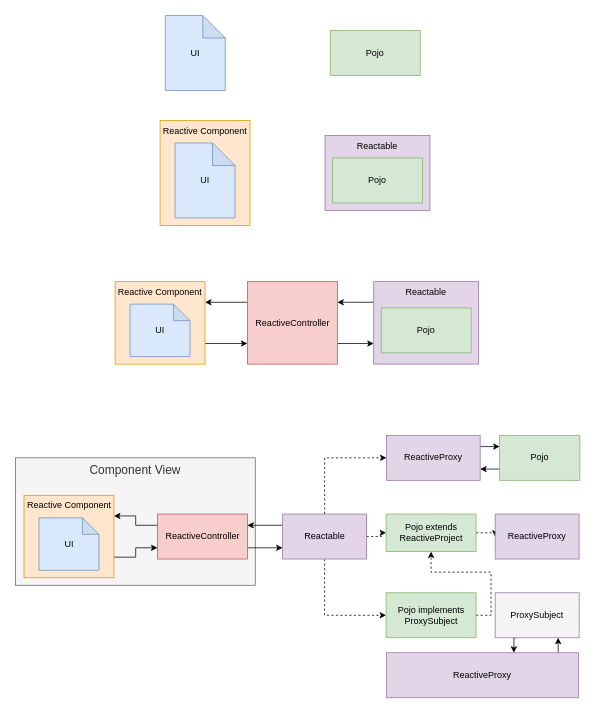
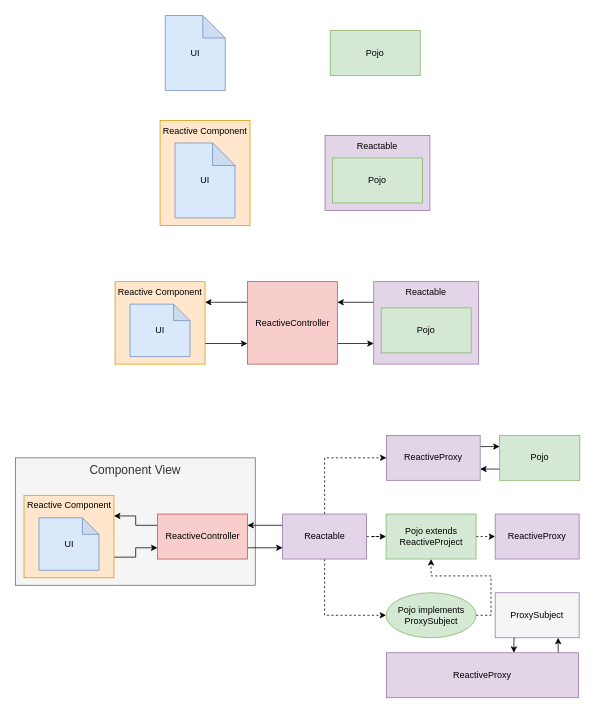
  <mxCell id="0" />
  <mxCell id="1" parent="0" />
  <mxCell id="2" value="Component View" style="rounded=0;whiteSpace=wrap;html=1;verticalAlign=top;fontSize=16;fontStyle=0;fillColor=#f5f5f5;strokeColor=#666666;fontColor=#333333;" vertex="1" parent="1"><mxGeometry x="20" y="610" width="320" height="170" as="geometry" /></mxCell>
  <mxCell id="3" value="Reactive Component" style="rounded=0;whiteSpace=wrap;html=1;verticalAlign=top;fillColor=#ffe6cc;strokeColor=#d79b00;" vertex="1" parent="1"><mxGeometry x="213" y="160" width="120" height="140" as="geometry" /></mxCell>
  <mxCell id="4" value="Pojo" style="rounded=0;whiteSpace=wrap;html=1;fillColor=#d5e8d4;strokeColor=#82b366;" vertex="1" parent="1"><mxGeometry x="440" y="40" width="120" height="60" as="geometry" /></mxCell>
  <mxCell id="5" value="UI" style="shape=note;whiteSpace=wrap;html=1;backgroundOutline=1;darkOpacity=0.05;fillColor=#dae8fc;strokeColor=#6c8ebf;" vertex="1" parent="1"><mxGeometry x="220" y="20" width="80" height="100" as="geometry" /></mxCell>
  <mxCell id="6" value="Reactable" style="rounded=0;whiteSpace=wrap;html=1;verticalAlign=top;fillColor=#e1d5e7;strokeColor=#9673a6;" vertex="1" parent="1"><mxGeometry x="433" y="180" width="140" height="100" as="geometry" /></mxCell>
  <mxCell id="7" value="Pojo" style="rounded=0;whiteSpace=wrap;html=1;fillColor=#d5e8d4;strokeColor=#82b366;" vertex="1" parent="1"><mxGeometry x="443" y="210" width="120" height="60" as="geometry" /></mxCell>
  <mxCell id="8" value="UI" style="shape=note;whiteSpace=wrap;html=1;backgroundOutline=1;darkOpacity=0.05;fillColor=#dae8fc;strokeColor=#6c8ebf;" vertex="1" parent="1"><mxGeometry x="233" y="190" width="80" height="100" as="geometry" /></mxCell>
  <mxCell id="9" style="edgeStyle=orthogonalEdgeStyle;rounded=0;orthogonalLoop=1;jettySize=auto;html=1;exitX=0;exitY=0.25;exitDx=0;exitDy=0;entryX=1;entryY=0.25;entryDx=0;entryDy=0;" edge="1" parent="1" source="10" target="14"><mxGeometry relative="1" as="geometry" /></mxCell>
  <mxCell id="10" value="Reactable" style="rounded=0;whiteSpace=wrap;html=1;verticalAlign=top;fillColor=#e1d5e7;strokeColor=#9673a6;" vertex="1" parent="1"><mxGeometry x="498" y="375" width="140" height="110" as="geometry" /></mxCell>
  <mxCell id="11" value="Pojo" style="rounded=0;whiteSpace=wrap;html=1;fillColor=#d5e8d4;strokeColor=#82b366;" vertex="1" parent="1"><mxGeometry x="508" y="410" width="120" height="60" as="geometry" /></mxCell>
  <mxCell id="12" style="edgeStyle=orthogonalEdgeStyle;rounded=0;orthogonalLoop=1;jettySize=auto;html=1;exitX=1;exitY=0.75;exitDx=0;exitDy=0;entryX=0;entryY=0.75;entryDx=0;entryDy=0;" edge="1" parent="1" source="14" target="10"><mxGeometry relative="1" as="geometry" /></mxCell>
  <mxCell id="13" style="edgeStyle=orthogonalEdgeStyle;rounded=0;orthogonalLoop=1;jettySize=auto;html=1;exitX=0;exitY=0.25;exitDx=0;exitDy=0;entryX=1;entryY=0.25;entryDx=0;entryDy=0;" edge="1" parent="1" source="14" target="16"><mxGeometry relative="1" as="geometry" /></mxCell>
  <mxCell id="14" value="ReactiveController" style="rounded=0;whiteSpace=wrap;html=1;fillColor=#f8cecc;strokeColor=#b85450;" vertex="1" parent="1"><mxGeometry x="329.5" y="375" width="120" height="110" as="geometry" /></mxCell>
  <mxCell id="15" style="edgeStyle=orthogonalEdgeStyle;rounded=0;orthogonalLoop=1;jettySize=auto;html=1;exitX=1;exitY=0.75;exitDx=0;exitDy=0;entryX=0;entryY=0.75;entryDx=0;entryDy=0;" edge="1" parent="1" source="16" target="14"><mxGeometry relative="1" as="geometry" /></mxCell>
  <mxCell id="16" value="Reactive Component" style="rounded=0;whiteSpace=wrap;html=1;verticalAlign=top;fillColor=#ffe6cc;strokeColor=#d79b00;" vertex="1" parent="1"><mxGeometry x="153" y="375" width="120" height="110" as="geometry" /></mxCell>
  <mxCell id="17" value="UI" style="shape=note;whiteSpace=wrap;html=1;backgroundOutline=1;darkOpacity=0.05;fillColor=#dae8fc;strokeColor=#6c8ebf;size=22;" vertex="1" parent="1"><mxGeometry x="173" y="405" width="80" height="70" as="geometry" /></mxCell>
  <mxCell id="18" style="edgeStyle=orthogonalEdgeStyle;rounded=0;orthogonalLoop=1;jettySize=auto;html=1;exitX=0;exitY=0.25;exitDx=0;exitDy=0;entryX=1;entryY=0.25;entryDx=0;entryDy=0;" edge="1" source="22" target="27" parent="1"><mxGeometry relative="1" as="geometry" /></mxCell>
  <mxCell id="19" style="edgeStyle=orthogonalEdgeStyle;rounded=0;orthogonalLoop=1;jettySize=auto;html=1;exitX=0.5;exitY=0;exitDx=0;exitDy=0;entryX=0;entryY=0.5;entryDx=0;entryDy=0;dashed=1;" edge="1" parent="1" source="22" target="32"><mxGeometry relative="1" as="geometry" /></mxCell>
  <mxCell id="20" style="edgeStyle=orthogonalEdgeStyle;rounded=0;orthogonalLoop=1;jettySize=auto;html=1;exitX=1;exitY=0.5;exitDx=0;exitDy=0;dashed=1;" edge="1" parent="1" source="22" target="34"><mxGeometry relative="1" as="geometry" /></mxCell>
  <mxCell id="21" style="edgeStyle=orthogonalEdgeStyle;rounded=0;orthogonalLoop=1;jettySize=auto;html=1;exitX=0.5;exitY=1;exitDx=0;exitDy=0;entryX=0;entryY=0.5;entryDx=0;entryDy=0;fontSize=16;dashed=1;" edge="1" parent="1" source="22" target="37"><mxGeometry relative="1" as="geometry" /></mxCell>
  <mxCell id="22" value="Reactable" style="rounded=0;whiteSpace=wrap;html=1;verticalAlign=middle;fillColor=#e1d5e7;strokeColor=#9673a6;" vertex="1" parent="1"><mxGeometry x="376.5" y="685" width="112" height="60" as="geometry" /></mxCell>
  <mxCell id="23" style="edgeStyle=orthogonalEdgeStyle;rounded=0;orthogonalLoop=1;jettySize=auto;html=1;exitX=0;exitY=0.75;exitDx=0;exitDy=0;entryX=1;entryY=0.75;entryDx=0;entryDy=0;" edge="1" parent="1" source="24" target="32"><mxGeometry relative="1" as="geometry" /></mxCell>
  <mxCell id="24" value="Pojo" style="rounded=0;whiteSpace=wrap;html=1;fillColor=#d5e8d4;strokeColor=#82b366;" vertex="1" parent="1"><mxGeometry x="666" y="580" width="107" height="60" as="geometry" /></mxCell>
  <mxCell id="25" style="edgeStyle=orthogonalEdgeStyle;rounded=0;orthogonalLoop=1;jettySize=auto;html=1;exitX=1;exitY=0.75;exitDx=0;exitDy=0;entryX=0;entryY=0.75;entryDx=0;entryDy=0;" edge="1" source="27" target="22" parent="1"><mxGeometry relative="1" as="geometry" /></mxCell>
  <mxCell id="26" style="edgeStyle=orthogonalEdgeStyle;rounded=0;orthogonalLoop=1;jettySize=auto;html=1;exitX=0;exitY=0.25;exitDx=0;exitDy=0;entryX=1;entryY=0.25;entryDx=0;entryDy=0;" edge="1" source="27" target="29" parent="1"><mxGeometry relative="1" as="geometry" /></mxCell>
  <mxCell id="27" value="ReactiveController" style="rounded=0;whiteSpace=wrap;html=1;fillColor=#f8cecc;strokeColor=#b85450;" vertex="1" parent="1"><mxGeometry x="209.5" y="685" width="120" height="60" as="geometry" /></mxCell>
  <mxCell id="28" style="edgeStyle=orthogonalEdgeStyle;rounded=0;orthogonalLoop=1;jettySize=auto;html=1;exitX=1;exitY=0.75;exitDx=0;exitDy=0;entryX=0;entryY=0.75;entryDx=0;entryDy=0;" edge="1" source="29" target="27" parent="1"><mxGeometry relative="1" as="geometry" /></mxCell>
  <mxCell id="29" value="Reactive Component" style="rounded=0;whiteSpace=wrap;html=1;verticalAlign=top;fillColor=#ffe6cc;strokeColor=#d79b00;" vertex="1" parent="1"><mxGeometry x="31.5" y="660" width="120" height="110" as="geometry" /></mxCell>
  <mxCell id="30" value="UI" style="shape=note;whiteSpace=wrap;html=1;backgroundOutline=1;darkOpacity=0.05;fillColor=#dae8fc;strokeColor=#6c8ebf;size=22;" vertex="1" parent="1"><mxGeometry x="51.5" y="690" width="80" height="70" as="geometry" /></mxCell>
  <mxCell id="31" style="edgeStyle=orthogonalEdgeStyle;rounded=0;orthogonalLoop=1;jettySize=auto;html=1;exitX=1;exitY=0.25;exitDx=0;exitDy=0;entryX=0;entryY=0.25;entryDx=0;entryDy=0;" edge="1" parent="1" source="32" target="24"><mxGeometry relative="1" as="geometry" /></mxCell>
  <mxCell id="32" value="ReactiveProxy" style="rounded=0;whiteSpace=wrap;html=1;verticalAlign=middle;fillColor=#e1d5e7;strokeColor=#9673a6;" vertex="1" parent="1"><mxGeometry x="515" y="580" width="125" height="60" as="geometry" /></mxCell>
  <mxCell id="33" style="edgeStyle=orthogonalEdgeStyle;rounded=0;orthogonalLoop=1;jettySize=auto;html=1;exitX=1;exitY=0.5;exitDx=0;exitDy=0;entryX=0;entryY=0.5;entryDx=0;entryDy=0;dashed=1;" edge="1" parent="1" source="34" target="35"><mxGeometry relative="1" as="geometry" /></mxCell>
- <mxCell id="34" value="Pojo extends ReactiveProject" style="rounded=0;whiteSpace=wrap;html=1;fillColor=#d5e8d4;strokeColor=#82b366;" vertex="1" parent="1"><mxGeometry x="514.5" y="685" width="120" height="50" as="geometry" /></mxCell>
+ <mxCell id="34" value="Pojo extends ReactiveProject" style="rounded=0;whiteSpace=wrap;html=1;fillColor=#d5e8d4;strokeColor=#82b366;" vertex="1" parent="1"><mxGeometry x="514.5" y="685" width="120" height="60" as="geometry" /></mxCell>
  <mxCell id="35" value="ReactiveProxy" style="rounded=0;whiteSpace=wrap;html=1;verticalAlign=middle;fillColor=#e1d5e7;strokeColor=#9673a6;" vertex="1" parent="1"><mxGeometry x="660" y="685" width="112" height="60" as="geometry" /></mxCell>
  <mxCell id="36" style="edgeStyle=orthogonalEdgeStyle;rounded=0;orthogonalLoop=1;jettySize=auto;html=1;exitX=1;exitY=0.5;exitDx=0;exitDy=0;dashed=1;fontSize=16;" edge="1" parent="1" source="37" target="34"><mxGeometry relative="1" as="geometry" /></mxCell>
- <mxCell id="37" value="Pojo implements ProxySubject" style="rounded=0;whiteSpace=wrap;html=1;fillColor=#d5e8d4;strokeColor=#82b366;" vertex="1" parent="1"><mxGeometry x="514.5" y="790" width="120" height="60" as="geometry" /></mxCell>
+ <mxCell id="37" value="Pojo implements ProxySubject" style="ellipse;whiteSpace=wrap;html=1;fillColor=#d5e8d4;strokeColor=#82b366;" vertex="1" parent="1"><mxGeometry x="514.5" y="790" width="120" height="60" as="geometry" /></mxCell>
  <mxCell id="38" style="edgeStyle=orthogonalEdgeStyle;rounded=0;orthogonalLoop=1;jettySize=auto;html=1;exitX=0.25;exitY=1;exitDx=0;exitDy=0;entryX=0.664;entryY=0;entryDx=0;entryDy=0;entryPerimeter=0;fontSize=16;" edge="1" parent="1" source="40" target="41"><mxGeometry relative="1" as="geometry" /></mxCell>
  <mxCell id="39" style="edgeStyle=orthogonalEdgeStyle;rounded=0;orthogonalLoop=1;jettySize=auto;html=1;exitX=0.895;exitY=0.017;exitDx=0;exitDy=0;entryX=0.75;entryY=1;entryDx=0;entryDy=0;fontSize=16;exitPerimeter=0;" edge="1" parent="1" source="41" target="40"><mxGeometry relative="1" as="geometry" /></mxCell>
  <mxCell id="40" value="ProxySubject" style="rounded=0;whiteSpace=wrap;html=1;verticalAlign=middle;fillColor=#f5f5f5;strokeColor=#9673a6;" vertex="1" parent="1"><mxGeometry x="660" y="790" width="112" height="60" as="geometry" /></mxCell>
  <mxCell id="41" value="ReactiveProxy" style="rounded=0;whiteSpace=wrap;html=1;verticalAlign=middle;fillColor=#e1d5e7;strokeColor=#9673a6;" vertex="1" parent="1"><mxGeometry x="515" y="870" width="256" height="60" as="geometry" /></mxCell>
